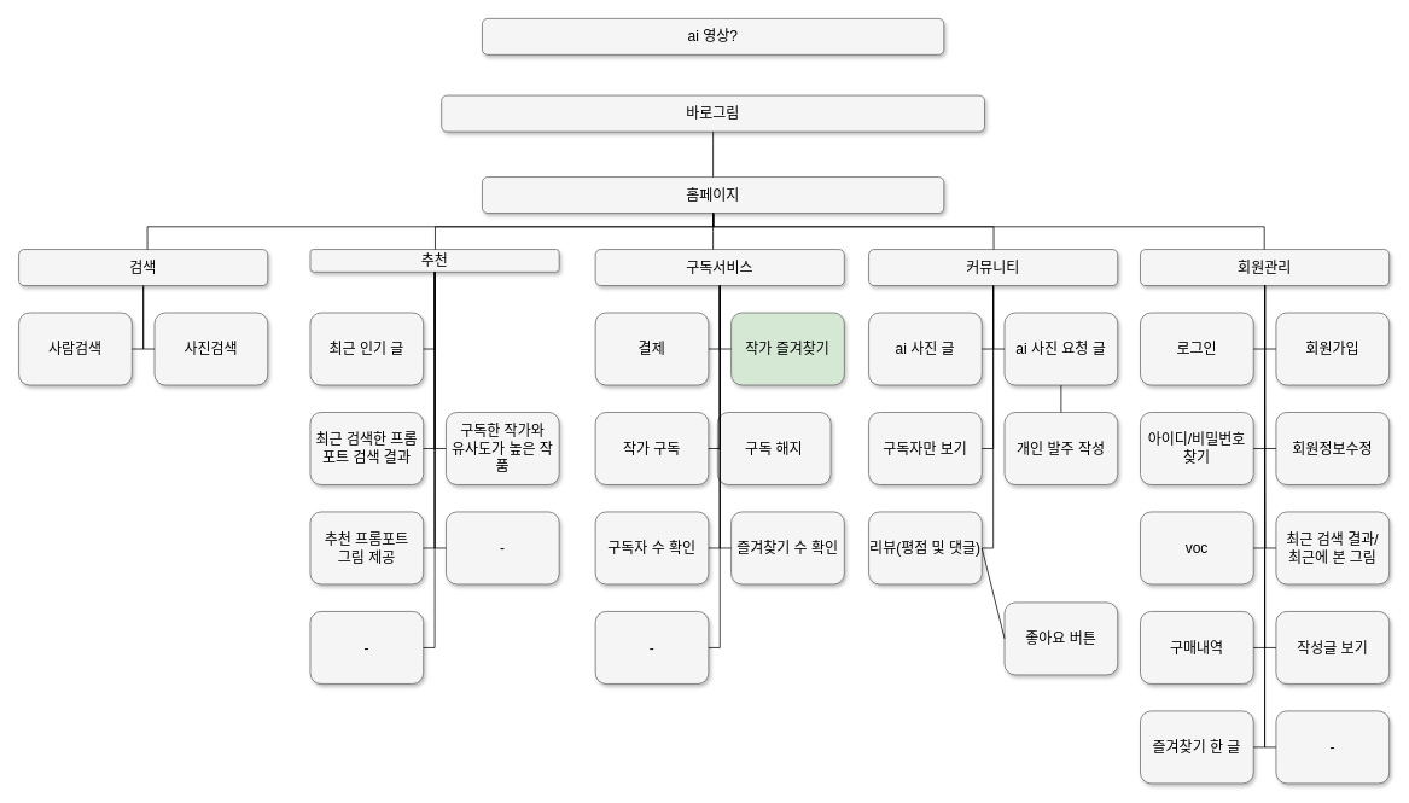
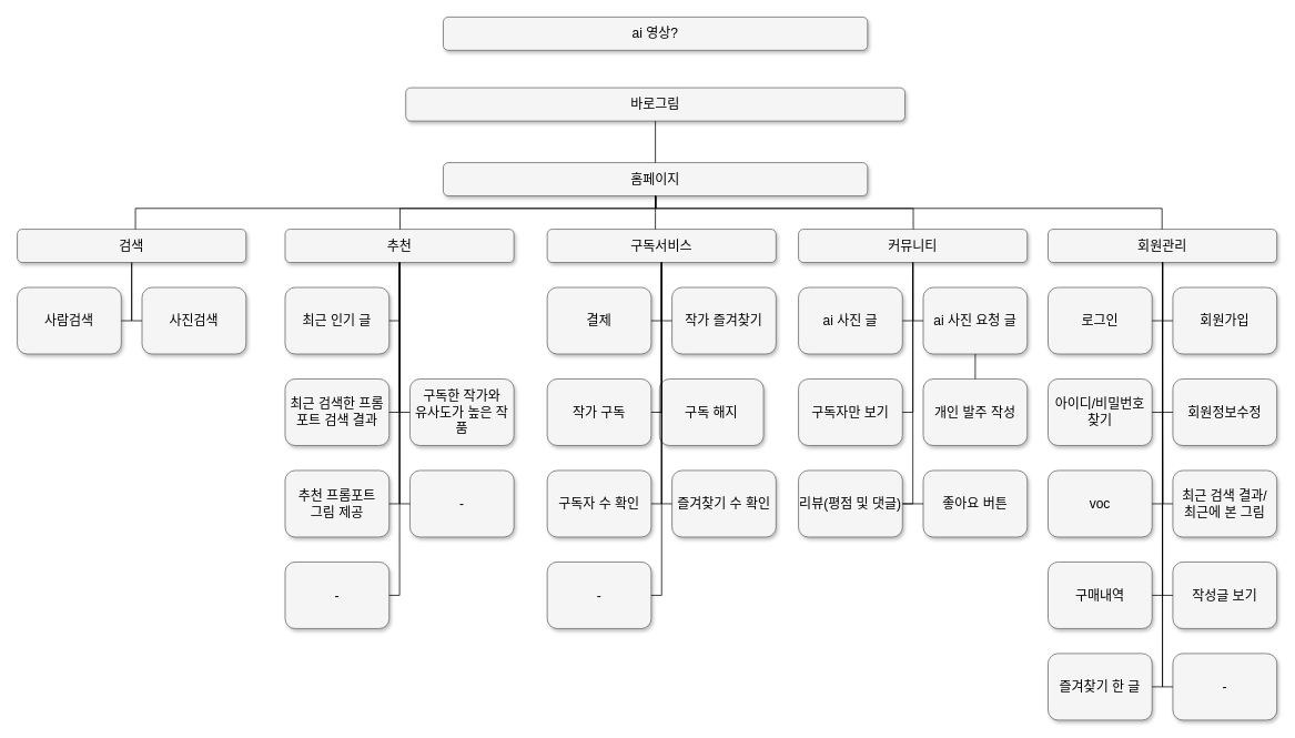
  <mxCell id="0" style=";html=1;" />
  <mxCell id="1" style=";html=1;" parent="0" />
  <mxCell id="2" value="바로그림" style="whiteSpace=wrap;html=1;rounded=1;shadow=1;strokeWidth=1;fontSize=16;align=center;fillColor=#f5f5f5;strokeColor=#666666;" parent="1" vertex="1"><mxGeometry x="487" y="105" width="600" height="40" as="geometry" /></mxCell>
  <mxCell id="3" value="홈페이지" style="whiteSpace=wrap;html=1;rounded=1;shadow=1;strokeWidth=1;fontSize=16;align=center;fillColor=#f5f5f5;strokeColor=#666666;" parent="1" vertex="1"><mxGeometry x="532" y="195" width="510" height="40" as="geometry" /></mxCell>
- <mxCell id="4" value="추천" style="whiteSpace=wrap;html=1;rounded=1;shadow=1;strokeWidth=1;fontSize=16;align=center;fillColor=#f5f5f5;strokeColor=#666666;" parent="1" vertex="1"><mxGeometry x="342" y="275" width="275" height="25" as="geometry" /></mxCell>
+ <mxCell id="4" value="추천" style="whiteSpace=wrap;html=1;rounded=1;shadow=1;strokeWidth=1;fontSize=16;align=center;fillColor=#f5f5f5;strokeColor=#666666;" parent="1" vertex="1"><mxGeometry x="342" y="275" width="275" height="40" as="geometry" /></mxCell>
  <mxCell id="5" value="구독서비스" style="whiteSpace=wrap;html=1;rounded=1;shadow=1;strokeWidth=1;fontSize=16;align=center;fillColor=#f5f5f5;strokeColor=#666666;" parent="1" vertex="1"><mxGeometry x="657" y="275" width="275" height="40" as="geometry" /></mxCell>
  <mxCell id="6" value="검색" style="whiteSpace=wrap;html=1;rounded=1;shadow=1;strokeWidth=1;fontSize=16;align=center;fillColor=#f5f5f5;strokeColor=#666666;" parent="1" vertex="1"><mxGeometry x="20" y="275" width="275" height="40" as="geometry" /></mxCell>
  <mxCell id="7" value="커뮤니티" style="whiteSpace=wrap;html=1;rounded=1;shadow=1;strokeWidth=1;fontSize=16;align=center;fillColor=#f5f5f5;strokeColor=#666666;" parent="1" vertex="1"><mxGeometry x="959" y="275" width="275" height="40" as="geometry" /></mxCell>
  <mxCell id="8" value="회원관리" style="whiteSpace=wrap;html=1;rounded=1;shadow=1;strokeWidth=1;fontSize=16;align=center;fillColor=#f5f5f5;strokeColor=#666666;" parent="1" vertex="1"><mxGeometry x="1259" y="275" width="275" height="40" as="geometry" /></mxCell>
  <mxCell id="9" value="최근 인기 글" style="whiteSpace=wrap;html=1;rounded=1;shadow=1;strokeWidth=1;fontSize=16;align=center;fillColor=#f5f5f5;strokeColor=#666666;" parent="1" vertex="1"><mxGeometry x="342" y="345" width="125" height="80" as="geometry" /></mxCell>
  <mxCell id="10" value="결제" style="whiteSpace=wrap;html=1;rounded=1;shadow=1;strokeWidth=1;fontSize=16;align=center;fillColor=#f5f5f5;strokeColor=#666666;" parent="1" vertex="1"><mxGeometry x="657" y="345" width="125" height="80" as="geometry" /></mxCell>
- <mxCell id="11" value="작가 즐겨찾기" style="whiteSpace=wrap;html=1;rounded=1;shadow=1;strokeWidth=1;fontSize=16;align=center;fillColor=#d5e8d4;strokeColor=#666666;" parent="1" vertex="1"><mxGeometry x="807" y="345" width="125" height="80" as="geometry" /></mxCell>
+ <mxCell id="11" value="작가 즐겨찾기" style="whiteSpace=wrap;html=1;rounded=1;shadow=1;strokeWidth=1;fontSize=16;align=center;fillColor=#f5f5f5;strokeColor=#666666;" parent="1" vertex="1"><mxGeometry x="807" y="345" width="125" height="80" as="geometry" /></mxCell>
  <mxCell id="12" value="사람검색" style="whiteSpace=wrap;html=1;rounded=1;shadow=1;strokeWidth=1;fontSize=16;align=center;fillColor=#f5f5f5;strokeColor=#666666;" parent="1" vertex="1"><mxGeometry x="20" y="345" width="125" height="80" as="geometry" /></mxCell>
  <mxCell id="13" value="사진검색" style="whiteSpace=wrap;html=1;rounded=1;shadow=1;strokeWidth=1;fontSize=16;align=center;fillColor=#f5f5f5;strokeColor=#666666;" parent="1" vertex="1"><mxGeometry x="170" y="345" width="125" height="80" as="geometry" /></mxCell>
  <mxCell id="14" value="ai 사진 글" style="whiteSpace=wrap;html=1;rounded=1;shadow=1;strokeWidth=1;fontSize=16;align=center;fillColor=#f5f5f5;strokeColor=#666666;" parent="1" vertex="1"><mxGeometry x="959" y="345" width="125" height="80" as="geometry" /></mxCell>
  <mxCell id="15" value="ai 사진 요청 글" style="whiteSpace=wrap;html=1;rounded=1;shadow=1;strokeWidth=1;fontSize=16;align=center;fillColor=#f5f5f5;strokeColor=#666666;" parent="1" vertex="1"><mxGeometry x="1109" y="345" width="125" height="80" as="geometry" /></mxCell>
  <mxCell id="16" value="로그인" style="whiteSpace=wrap;html=1;rounded=1;shadow=1;strokeWidth=1;fontSize=16;align=center;fillColor=#f5f5f5;strokeColor=#666666;" parent="1" vertex="1"><mxGeometry x="1259" y="345" width="125" height="80" as="geometry" /></mxCell>
  <mxCell id="17" value="회원가입" style="whiteSpace=wrap;html=1;rounded=1;shadow=1;strokeWidth=1;fontSize=16;align=center;fillColor=#f5f5f5;strokeColor=#666666;" parent="1" vertex="1"><mxGeometry x="1409" y="345" width="125" height="80" as="geometry" /></mxCell>
  <mxCell id="18" value="최근 검색한 프롬포트 검색 결과" style="whiteSpace=wrap;html=1;rounded=1;shadow=1;strokeWidth=1;fontSize=16;align=center;fillColor=#f5f5f5;strokeColor=#666666;" parent="1" vertex="1"><mxGeometry x="342" y="455" width="125" height="80" as="geometry" /></mxCell>
  <mxCell id="19" value="구독한 작가와 &lt;br&gt;유사도가 높은 작품" style="whiteSpace=wrap;html=1;rounded=1;shadow=1;strokeWidth=1;fontSize=16;align=center;fillColor=#f5f5f5;strokeColor=#666666;" parent="1" vertex="1"><mxGeometry x="492" y="455" width="125" height="80" as="geometry" /></mxCell>
  <mxCell id="20" value="작가 구독" style="whiteSpace=wrap;html=1;rounded=1;shadow=1;strokeWidth=1;fontSize=16;align=center;fillColor=#f5f5f5;strokeColor=#666666;" parent="1" vertex="1"><mxGeometry x="657" y="455" width="125" height="80" as="geometry" /></mxCell>
  <mxCell id="21" value="&lt;span&gt;구독 해지&lt;/span&gt;" style="whiteSpace=wrap;html=1;rounded=1;shadow=1;strokeWidth=1;fontSize=16;align=center;fillColor=#f5f5f5;strokeColor=#666666;" parent="1" vertex="1"><mxGeometry x="792" y="455" width="125" height="80" as="geometry" /></mxCell>
  <mxCell id="22" value="구독자만 보기" style="whiteSpace=wrap;html=1;rounded=1;shadow=1;strokeWidth=1;fontSize=16;align=center;fillColor=#f5f5f5;strokeColor=#666666;" parent="1" vertex="1"><mxGeometry x="959" y="455" width="125" height="80" as="geometry" /></mxCell>
  <mxCell id="23" value="&lt;span&gt;아이디/비밀번호&lt;br&gt;찾기&lt;/span&gt;" style="whiteSpace=wrap;html=1;rounded=1;shadow=1;strokeWidth=1;fontSize=16;align=center;fillColor=#f5f5f5;strokeColor=#666666;" parent="1" vertex="1"><mxGeometry x="1259" y="455" width="125" height="80" as="geometry" /></mxCell>
  <mxCell id="24" value="&lt;span&gt;회원정보수정&lt;/span&gt;" style="whiteSpace=wrap;html=1;rounded=1;shadow=1;strokeWidth=1;fontSize=16;align=center;fillColor=#f5f5f5;strokeColor=#666666;" parent="1" vertex="1"><mxGeometry x="1409" y="455" width="125" height="80" as="geometry" /></mxCell>
  <mxCell id="25" value="추천 프롬포트 &lt;br&gt;그림 제공" style="whiteSpace=wrap;html=1;rounded=1;shadow=1;strokeWidth=1;fontSize=16;align=center;fillColor=#f5f5f5;strokeColor=#666666;" parent="1" vertex="1"><mxGeometry x="342" y="565" width="125" height="80" as="geometry" /></mxCell>
  <mxCell id="26" value="구독자 수 확인" style="whiteSpace=wrap;html=1;rounded=1;shadow=1;strokeWidth=1;fontSize=16;align=center;fillColor=#f5f5f5;strokeColor=#666666;" parent="1" vertex="1"><mxGeometry x="657" y="565" width="125" height="80" as="geometry" /></mxCell>
  <mxCell id="27" value="리뷰(평점 및 댓글)" style="whiteSpace=wrap;html=1;rounded=1;shadow=1;strokeWidth=1;fontSize=16;align=center;fillColor=#f5f5f5;strokeColor=#666666;" parent="1" vertex="1"><mxGeometry x="959" y="565" width="125" height="80" as="geometry" /></mxCell>
  <mxCell id="28" value="&lt;span&gt;voc&lt;/span&gt;" style="whiteSpace=wrap;html=1;rounded=1;shadow=1;strokeWidth=1;fontSize=16;align=center;fillColor=#f5f5f5;strokeColor=#666666;" parent="1" vertex="1"><mxGeometry x="1259" y="565" width="125" height="80" as="geometry" /></mxCell>
  <mxCell id="29" value="&lt;span&gt;최근 검색 결과/&lt;br&gt;최근에 본 그림&lt;br&gt;&lt;/span&gt;" style="whiteSpace=wrap;html=1;rounded=1;shadow=1;strokeWidth=1;fontSize=16;align=center;fillColor=#f5f5f5;strokeColor=#666666;" parent="1" vertex="1"><mxGeometry x="1409" y="565" width="125" height="80" as="geometry" /></mxCell>
  <mxCell id="30" value="-" style="whiteSpace=wrap;html=1;rounded=1;shadow=1;strokeWidth=1;fontSize=16;align=center;fillColor=#f5f5f5;strokeColor=#666666;" parent="1" vertex="1"><mxGeometry x="342" y="675" width="125" height="80" as="geometry" /></mxCell>
  <mxCell id="31" value="&lt;span&gt;개인 발주 작성&lt;/span&gt;" style="whiteSpace=wrap;html=1;rounded=1;shadow=1;strokeWidth=1;fontSize=16;align=center;fillColor=#f5f5f5;strokeColor=#666666;" parent="1" vertex="1"><mxGeometry x="1109" y="455" width="125" height="80" as="geometry" /></mxCell>
  <mxCell id="32" value="&lt;span&gt;구매내역&lt;/span&gt;" style="whiteSpace=wrap;html=1;rounded=1;shadow=1;strokeWidth=1;fontSize=16;align=center;fillColor=#f5f5f5;strokeColor=#666666;" parent="1" vertex="1"><mxGeometry x="1259" y="675" width="125" height="80" as="geometry" /></mxCell>
  <mxCell id="33" value="&lt;span&gt;작성글 보기&lt;/span&gt;" style="whiteSpace=wrap;html=1;rounded=1;shadow=1;strokeWidth=1;fontSize=16;align=center;fillColor=#f5f5f5;strokeColor=#666666;" parent="1" vertex="1"><mxGeometry x="1409" y="675" width="125" height="80" as="geometry" /></mxCell>
  <mxCell id="34" value="&lt;span&gt;즐겨찾기 한 글&lt;/span&gt;" style="whiteSpace=wrap;html=1;rounded=1;shadow=1;strokeWidth=1;fontSize=16;align=center;fillColor=#f5f5f5;strokeColor=#666666;" parent="1" vertex="1"><mxGeometry x="1259" y="785" width="125" height="80" as="geometry" /></mxCell>
  <mxCell id="35" value="&lt;span&gt;-&lt;/span&gt;" style="whiteSpace=wrap;html=1;rounded=1;shadow=1;strokeWidth=1;fontSize=16;align=center;fillColor=#f5f5f5;strokeColor=#666666;" parent="1" vertex="1"><mxGeometry x="1409" y="785" width="125" height="80" as="geometry" /></mxCell>
- <mxCell id="36" value="좋아요 버튼" style="whiteSpace=wrap;html=1;rounded=1;shadow=1;strokeWidth=1;fontSize=16;align=center;fillColor=#f5f5f5;strokeColor=#666666;" parent="1" vertex="1"><mxGeometry x="1109" y="665" width="125" height="80" as="geometry" /></mxCell>
+ <mxCell id="36" value="좋아요 버튼" style="whiteSpace=wrap;html=1;rounded=1;shadow=1;strokeWidth=1;fontSize=16;align=center;fillColor=#f5f5f5;strokeColor=#666666;" parent="1" vertex="1"><mxGeometry x="1109" y="565" width="125" height="80" as="geometry" /></mxCell>
  <mxCell id="37" value="&lt;span&gt;즐겨찾기 수 확인&lt;/span&gt;" style="whiteSpace=wrap;html=1;rounded=1;shadow=1;strokeWidth=1;fontSize=16;align=center;fillColor=#f5f5f5;strokeColor=#666666;" parent="1" vertex="1"><mxGeometry x="807" y="565" width="125" height="80" as="geometry" /></mxCell>
  <mxCell id="38" value="&lt;span&gt;-&lt;/span&gt;" style="whiteSpace=wrap;html=1;rounded=1;shadow=1;strokeWidth=1;fontSize=16;align=center;fillColor=#f5f5f5;strokeColor=#666666;" parent="1" vertex="1"><mxGeometry x="657" y="675" width="125" height="80" as="geometry" /></mxCell>
  <mxCell id="39" value="-" style="whiteSpace=wrap;html=1;rounded=1;shadow=1;strokeWidth=1;fontSize=16;align=center;fillColor=#f5f5f5;strokeColor=#666666;" parent="1" vertex="1"><mxGeometry x="492" y="565" width="125" height="80" as="geometry" /></mxCell>
  <mxCell id="40" style="edgeStyle=orthogonalEdgeStyle;html=1;startSize=6;endFill=0;endSize=6;strokeWidth=1;fontSize=16;rounded=0;endArrow=none;" parent="1" source="2" target="3" edge="1"><mxGeometry relative="1" as="geometry" /></mxCell>
  <mxCell id="41" style="edgeStyle=orthogonalEdgeStyle;html=1;startSize=6;endFill=0;endSize=6;strokeWidth=1;fontSize=16;rounded=0;endArrow=none;" parent="1" source="3" target="4" edge="1"><mxGeometry relative="1" as="geometry"><Array as="points"><mxPoint x="788" y="250" /><mxPoint x="480" y="250" /></Array></mxGeometry></mxCell>
  <mxCell id="42" style="edgeStyle=elbowEdgeStyle;html=1;startSize=6;endFill=0;endSize=6;strokeWidth=1;fontSize=16;rounded=0;endArrow=none;" parent="1" source="3" target="5" edge="1"><mxGeometry relative="1" as="geometry"><Array as="points"><mxPoint x="787" y="255" /></Array></mxGeometry></mxCell>
  <mxCell id="43" style="edgeStyle=orthogonalEdgeStyle;html=1;startSize=6;endFill=0;endSize=6;strokeWidth=1;fontSize=16;rounded=0;endArrow=none;exitX=0.5;exitY=1;" parent="1" source="3" target="6" edge="1"><mxGeometry relative="1" as="geometry"><Array as="points"><mxPoint x="787" y="250" /><mxPoint x="162" y="250" /></Array></mxGeometry></mxCell>
  <mxCell id="44" style="edgeStyle=orthogonalEdgeStyle;html=1;startSize=6;endFill=0;endSize=6;strokeWidth=1;fontSize=16;rounded=0;endArrow=none;" parent="1" source="3" target="7" edge="1"><mxGeometry relative="1" as="geometry"><Array as="points"><mxPoint x="787" y="250" /><mxPoint x="1097" y="250" /></Array></mxGeometry></mxCell>
  <mxCell id="45" style="edgeStyle=orthogonalEdgeStyle;html=1;startSize=6;endFill=0;endSize=6;strokeWidth=1;fontSize=16;rounded=0;endArrow=none;" parent="1" source="3" target="8" edge="1"><mxGeometry relative="1" as="geometry"><Array as="points"><mxPoint x="787" y="250" /><mxPoint x="1396" y="250" /></Array></mxGeometry></mxCell>
  <mxCell id="46" style="edgeStyle=orthogonalEdgeStyle;html=1;startSize=6;endFill=0;endSize=6;strokeWidth=1;fontSize=16;rounded=0;entryX=1;entryY=0.5;endArrow=none;" parent="1" source="4" target="9" edge="1"><mxGeometry relative="1" as="geometry"><Array as="points"><mxPoint x="480" y="385" /></Array></mxGeometry></mxCell>
  <mxCell id="47" style="edgeStyle=orthogonalEdgeStyle;html=1;startSize=6;endFill=0;endSize=6;strokeWidth=1;fontSize=16;rounded=0;entryX=1;entryY=0.5;endArrow=none;" parent="1" source="4" target="18" edge="1"><mxGeometry relative="1" as="geometry"><Array as="points"><mxPoint x="480" y="495" /></Array></mxGeometry></mxCell>
  <mxCell id="48" style="edgeStyle=orthogonalEdgeStyle;html=1;startSize=6;endFill=0;endSize=6;strokeWidth=1;fontSize=16;rounded=0;entryX=1;entryY=0.5;endArrow=none;" parent="1" source="4" target="25" edge="1"><mxGeometry relative="1" as="geometry"><Array as="points"><mxPoint x="480" y="605" /></Array></mxGeometry></mxCell>
  <mxCell id="49" style="edgeStyle=orthogonalEdgeStyle;html=1;startSize=6;endFill=0;endSize=6;strokeWidth=1;fontSize=16;rounded=0;endArrow=none;entryX=1;entryY=0.5;" parent="1" source="4" target="30" edge="1"><mxGeometry relative="1" as="geometry"><Array as="points"><mxPoint x="480" y="715" /></Array></mxGeometry></mxCell>
  <mxCell id="50" style="edgeStyle=orthogonalEdgeStyle;html=1;startSize=6;endFill=0;endSize=6;strokeWidth=1;fontSize=16;rounded=0;entryX=0;entryY=0.5;endArrow=none;" parent="1" source="4" target="19" edge="1"><mxGeometry relative="1" as="geometry"><Array as="points"><mxPoint x="480" y="495" /></Array></mxGeometry></mxCell>
  <mxCell id="51" style="edgeStyle=orthogonalEdgeStyle;html=1;startSize=6;endFill=0;endSize=6;strokeWidth=1;fontSize=16;rounded=0;entryX=0;entryY=0.5;endArrow=none;" parent="1" source="4" target="39" edge="1"><mxGeometry relative="1" as="geometry"><Array as="points"><mxPoint x="480" y="605" /></Array></mxGeometry></mxCell>
  <mxCell id="52" style="edgeStyle=orthogonalEdgeStyle;html=1;startSize=6;endFill=0;endSize=6;strokeWidth=1;fontSize=16;rounded=0;endArrow=none;entryX=1;entryY=0.5;" parent="1" source="5" target="10" edge="1"><mxGeometry relative="1" as="geometry"><Array as="points"><mxPoint x="794" y="385" /></Array></mxGeometry></mxCell>
  <mxCell id="53" style="edgeStyle=orthogonalEdgeStyle;html=1;startSize=6;endFill=0;endSize=6;strokeWidth=1;fontSize=16;rounded=0;endArrow=none;entryX=1;entryY=0.5;" parent="1" source="5" target="20" edge="1"><mxGeometry relative="1" as="geometry"><Array as="points"><mxPoint x="795" y="495" /></Array></mxGeometry></mxCell>
  <mxCell id="54" style="edgeStyle=orthogonalEdgeStyle;html=1;startSize=6;endFill=0;endSize=6;strokeWidth=1;fontSize=16;rounded=0;endArrow=none;entryX=1;entryY=0.5;" parent="1" source="5" target="26" edge="1"><mxGeometry relative="1" as="geometry"><Array as="points"><mxPoint x="794" y="605" /></Array></mxGeometry></mxCell>
  <mxCell id="55" style="edgeStyle=orthogonalEdgeStyle;html=1;startSize=6;endFill=0;endSize=6;strokeWidth=1;fontSize=16;rounded=0;endArrow=none;entryX=1;entryY=0.5;" parent="1" source="5" target="38" edge="1"><mxGeometry relative="1" as="geometry"><Array as="points"><mxPoint x="794" y="715" /></Array></mxGeometry></mxCell>
  <mxCell id="56" style="edgeStyle=orthogonalEdgeStyle;html=1;startSize=6;endFill=0;endSize=6;strokeWidth=1;fontSize=16;rounded=0;endArrow=none;entryX=0;entryY=0.5;" parent="1" source="5" target="11" edge="1"><mxGeometry relative="1" as="geometry"><Array as="points"><mxPoint x="794" y="385" /></Array></mxGeometry></mxCell>
  <mxCell id="57" style="edgeStyle=orthogonalEdgeStyle;html=1;startSize=6;endFill=0;endSize=6;strokeWidth=1;fontSize=16;rounded=0;endArrow=none;entryX=0;entryY=0.5;" parent="1" source="5" target="21" edge="1"><mxGeometry relative="1" as="geometry"><Array as="points"><mxPoint x="794" y="495" /></Array></mxGeometry></mxCell>
  <mxCell id="58" style="edgeStyle=orthogonalEdgeStyle;html=1;startSize=6;endFill=0;endSize=6;strokeWidth=1;fontSize=16;rounded=0;endArrow=none;entryX=0;entryY=0.5;" parent="1" source="5" target="37" edge="1"><mxGeometry relative="1" as="geometry"><Array as="points"><mxPoint x="794" y="605" /></Array></mxGeometry></mxCell>
  <mxCell id="59" style="edgeStyle=orthogonalEdgeStyle;html=1;startSize=6;endFill=0;endSize=6;strokeWidth=1;fontSize=16;rounded=0;endArrow=none;entryX=1;entryY=0.5;" parent="1" source="6" target="12" edge="1"><mxGeometry relative="1" as="geometry"><Array as="points"><mxPoint x="157" y="385" /></Array></mxGeometry></mxCell>
  <mxCell id="60" style="edgeStyle=orthogonalEdgeStyle;html=1;startSize=6;endFill=0;endSize=6;strokeWidth=1;fontSize=16;rounded=0;endArrow=none;entryX=0;entryY=0.5;" parent="1" source="6" target="13" edge="1"><mxGeometry relative="1" as="geometry"><Array as="points"><mxPoint x="157" y="385" /></Array></mxGeometry></mxCell>
  <mxCell id="61" style="edgeStyle=orthogonalEdgeStyle;html=1;startSize=6;endFill=0;endSize=6;strokeWidth=1;fontSize=16;rounded=0;endArrow=none;entryX=1;entryY=0.5;" parent="1" source="7" target="14" edge="1"><mxGeometry relative="1" as="geometry"><Array as="points"><mxPoint x="1097" y="385" /></Array></mxGeometry></mxCell>
  <mxCell id="62" style="edgeStyle=orthogonalEdgeStyle;html=1;startSize=6;endFill=0;endSize=6;strokeWidth=1;fontSize=16;rounded=0;endArrow=none;entryX=0;entryY=0.5;" parent="1" source="7" target="15" edge="1"><mxGeometry relative="1" as="geometry"><Array as="points"><mxPoint x="1097" y="385" /></Array></mxGeometry></mxCell>
  <mxCell id="63" style="edgeStyle=orthogonalEdgeStyle;html=1;startSize=6;endFill=0;endSize=6;strokeWidth=1;fontSize=16;rounded=0;endArrow=none;entryX=1;entryY=0.5;" parent="1" source="7" target="22" edge="1"><mxGeometry relative="1" as="geometry"><Array as="points"><mxPoint x="1097" y="495" /></Array></mxGeometry></mxCell>
  <mxCell id="64" style="edgeStyle=orthogonalEdgeStyle;html=1;startSize=6;endFill=0;endSize=6;strokeWidth=1;fontSize=16;rounded=0;endArrow=none;entryX=1;entryY=0.5;" parent="1" source="7" target="27" edge="1"><mxGeometry relative="1" as="geometry"><Array as="points"><mxPoint x="1097" y="605" /></Array></mxGeometry></mxCell>
  <mxCell id="65" style="edgeStyle=orthogonalEdgeStyle;html=1;startSize=6;endFill=0;endSize=6;strokeWidth=1;fontSize=16;rounded=0;endArrow=none;entryX=1;entryY=0.5;" parent="1" source="8" target="16" edge="1"><mxGeometry relative="1" as="geometry"><Array as="points"><mxPoint x="1397" y="385" /></Array></mxGeometry></mxCell>
  <mxCell id="66" style="edgeStyle=orthogonalEdgeStyle;html=1;startSize=6;endFill=0;endSize=6;strokeWidth=1;fontSize=16;rounded=0;endArrow=none;entryX=1;entryY=0.5;" parent="1" source="8" target="23" edge="1"><mxGeometry relative="1" as="geometry"><Array as="points"><mxPoint x="1397" y="495" /></Array></mxGeometry></mxCell>
  <mxCell id="67" style="edgeStyle=orthogonalEdgeStyle;html=1;startSize=6;endFill=0;endSize=6;strokeWidth=1;fontSize=16;rounded=0;endArrow=none;entryX=1;entryY=0.5;" parent="1" source="8" target="28" edge="1"><mxGeometry relative="1" as="geometry"><mxPoint x="1582" y="600" as="targetPoint" /><Array as="points"><mxPoint x="1397" y="440" /><mxPoint x="1397" y="605" /></Array></mxGeometry></mxCell>
  <mxCell id="68" style="edgeStyle=orthogonalEdgeStyle;html=1;startSize=6;endFill=0;endSize=6;strokeWidth=1;fontSize=16;rounded=0;endArrow=none;entryX=1;entryY=0.5;" parent="1" source="8" target="32" edge="1"><mxGeometry relative="1" as="geometry"><Array as="points"><mxPoint x="1397" y="715" /></Array></mxGeometry></mxCell>
  <mxCell id="69" style="edgeStyle=orthogonalEdgeStyle;html=1;startSize=6;endFill=0;endSize=6;strokeWidth=1;fontSize=16;rounded=0;endArrow=none;entryX=1;entryY=0.5;" parent="1" source="8" target="34" edge="1"><mxGeometry relative="1" as="geometry"><Array as="points"><mxPoint x="1397" y="825" /></Array></mxGeometry></mxCell>
  <mxCell id="70" style="edgeStyle=orthogonalEdgeStyle;html=1;startSize=6;endFill=0;endSize=6;strokeWidth=1;fontSize=16;rounded=0;endArrow=none;entryX=0;entryY=0.5;" parent="1" source="8" target="17" edge="1"><mxGeometry relative="1" as="geometry"><Array as="points"><mxPoint x="1397" y="385" /></Array></mxGeometry></mxCell>
  <mxCell id="71" style="edgeStyle=orthogonalEdgeStyle;html=1;startSize=6;endFill=0;endSize=6;strokeWidth=1;fontSize=16;rounded=0;endArrow=none;entryX=0;entryY=0.5;" parent="1" source="8" target="24" edge="1"><mxGeometry relative="1" as="geometry"><Array as="points"><mxPoint x="1397" y="495" /></Array></mxGeometry></mxCell>
  <mxCell id="72" style="edgeStyle=orthogonalEdgeStyle;html=1;startSize=6;endFill=0;endSize=6;strokeWidth=1;fontSize=16;rounded=0;endArrow=none;entryX=0;entryY=0.5;" parent="1" source="8" target="29" edge="1"><mxGeometry relative="1" as="geometry"><Array as="points"><mxPoint x="1397" y="605" /></Array></mxGeometry></mxCell>
  <mxCell id="73" style="edgeStyle=orthogonalEdgeStyle;html=1;startSize=6;endFill=0;endSize=6;strokeWidth=1;fontSize=16;rounded=0;endArrow=none;entryX=0;entryY=0.5;" parent="1" source="8" target="33" edge="1"><mxGeometry relative="1" as="geometry"><Array as="points"><mxPoint x="1397" y="715" /></Array></mxGeometry></mxCell>
  <mxCell id="74" style="edgeStyle=orthogonalEdgeStyle;html=1;startSize=6;endFill=0;endSize=6;strokeWidth=1;fontSize=16;rounded=0;endArrow=none;entryX=0;entryY=0.5;" parent="1" source="8" target="35" edge="1"><mxGeometry relative="1" as="geometry"><Array as="points"><mxPoint x="1397" y="825" /></Array></mxGeometry></mxCell>
  <mxCell id="75" value="" style="endArrow=none;html=1;rounded=0;entryX=0.5;entryY=1;entryDx=0;entryDy=0;" edge="1" parent="1" source="31" target="15"><mxGeometry width="50" height="50" relative="1" as="geometry"><mxPoint x="982" y="500" as="sourcePoint" /><mxPoint x="1032" y="450" as="targetPoint" /></mxGeometry></mxCell>
  <mxCell id="76" value="" style="endArrow=none;html=1;rounded=0;entryX=0;entryY=0.5;entryDx=0;entryDy=0;exitX=1;exitY=0.5;exitDx=0;exitDy=0;" edge="1" parent="1" source="27" target="36"><mxGeometry width="50" height="50" relative="1" as="geometry"><mxPoint x="1062" y="740" as="sourcePoint" /><mxPoint x="1112" y="690" as="targetPoint" /></mxGeometry></mxCell>
  <mxCell id="77" value="ai 영상?" style="whiteSpace=wrap;html=1;rounded=1;shadow=1;strokeWidth=1;fontSize=16;align=center;fillColor=#f5f5f5;strokeColor=#666666;" vertex="1" parent="1"><mxGeometry x="532" y="20" width="510" height="40" as="geometry" /></mxCell>
